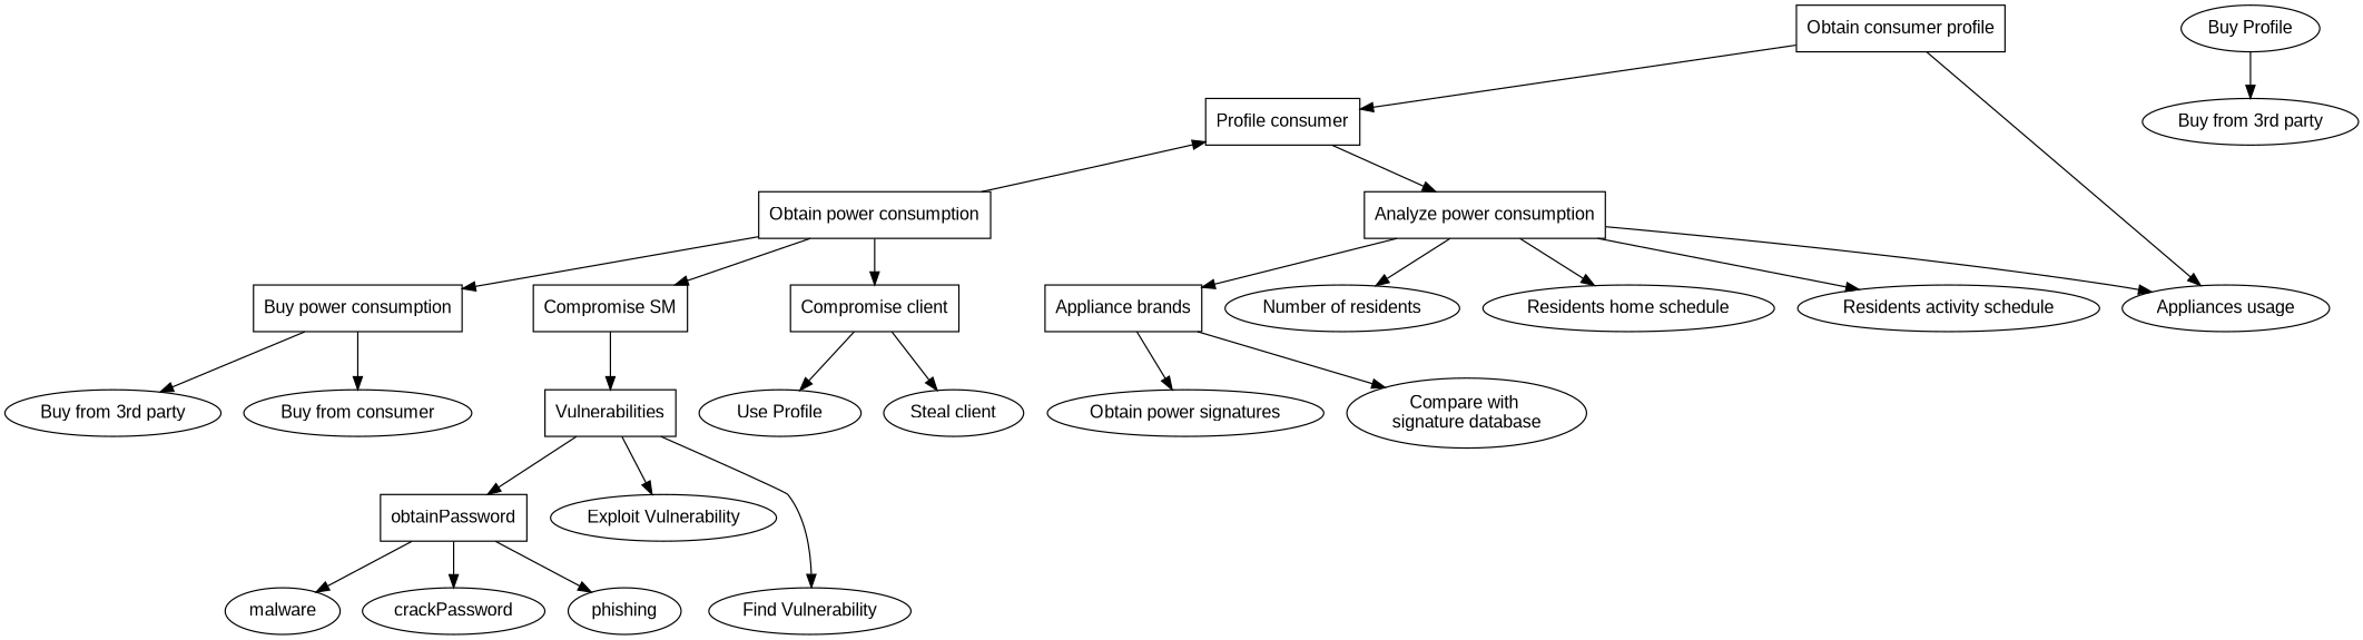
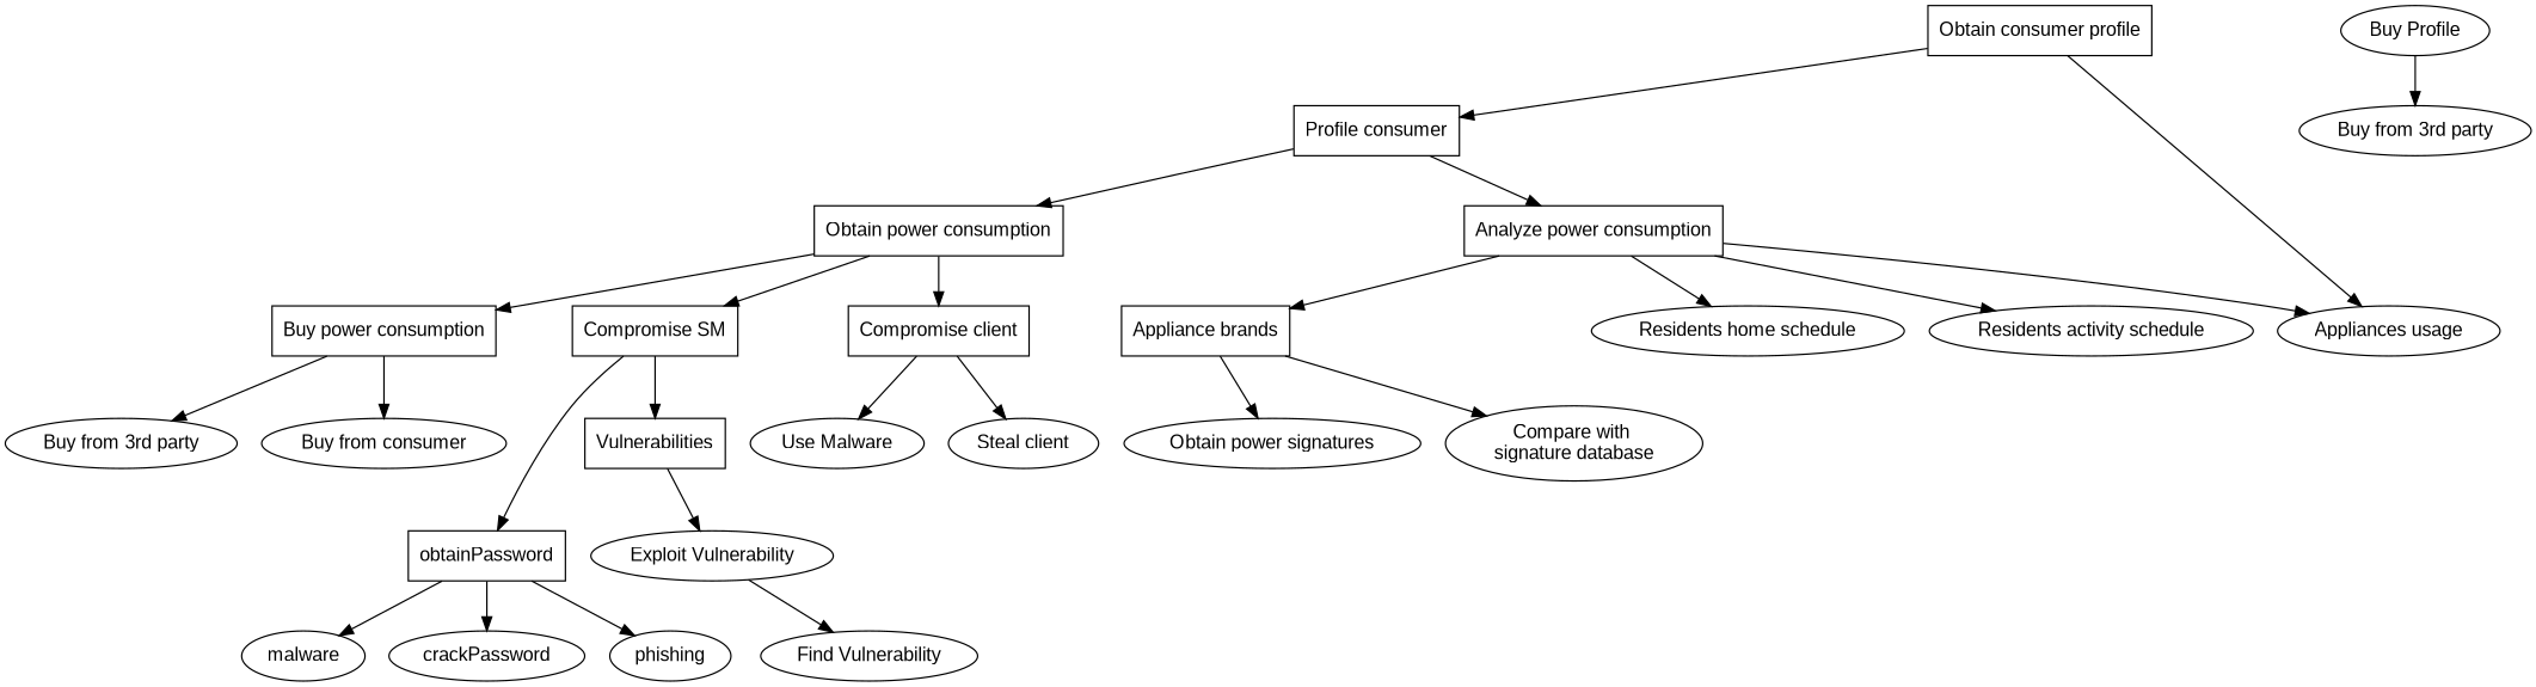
  digraph {
    fontname="Liberation Sans"
    node [fillcolor=white fontname="Liberation Sans" style=filled]
    edge [fontname="Liberation Sans"]
    n1 [label="Obtain consumer profile" shape=OR]
    n2 [label="Profile consumer" shape=AND]
    n3 [label="Appliances usage"]
    n4 [label="Obtain power consumption" shape=OR]
    n5 [label="Analyze power consumption" shape=OR]
    n6 [label="Buy Profile"]
    n7 [label="Buy from 3rd party"]
    n8 [label="Compromise SM" shape=OR]
    n9 [label="Compromise client" shape=OR]
    n10 [label="Buy power consumption" shape=OR]
-   n11 [label="Number of residents"]
    n12 [label="Residents home schedule"]
    n13 [label="Residents activity schedule"]
    n14 [label="Appliance brands" shape=AND]
    obtainPassword [shape=OR]
    n16 [label=Vulnerabilities shape=AND]
-   n17 [label="Use Profile"]
+   n17 [label="Use Malware"]
    n18 [label="Steal client"]
    n19 [label="Buy from 3rd party"]
    n20 [label="Buy from consumer"]
    n21 [label="Obtain power signatures"]
    n22 [label="Compare with \nsignature database"]
    phishing
    n24 [label=malware]
    crackPassword
    n26 [label="Find Vulnerability"]
    n27 [label="Exploit Vulnerability"]
    n1 -> n2
    n1 -> n3
-   n4 -> n2
+   n2 -> n4
    n2 -> n5
    n4 -> n8
    n4 -> n9
    n4 -> n10
    n5 -> n3
-   n5 -> n11
    n5 -> n12
    n5 -> n13
    n5 -> n14
    n6 -> n7
-   n16 -> obtainPassword
+   n8 -> obtainPassword
    n8 -> n16
    n9 -> n17
    n9 -> n18
    n10 -> n19
    n10 -> n20
    n14 -> n21
    n14 -> n22
    obtainPassword -> phishing
    obtainPassword -> n24
    obtainPassword -> crackPassword
-   n16 -> n26
+   n27 -> n26
    n16 -> n27
  }
